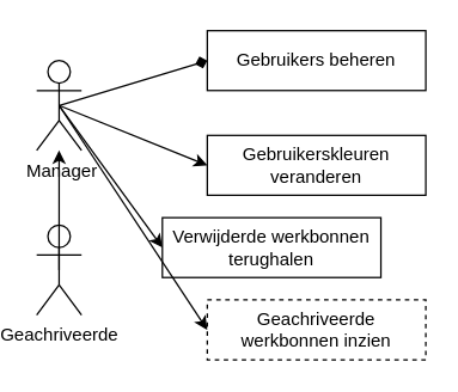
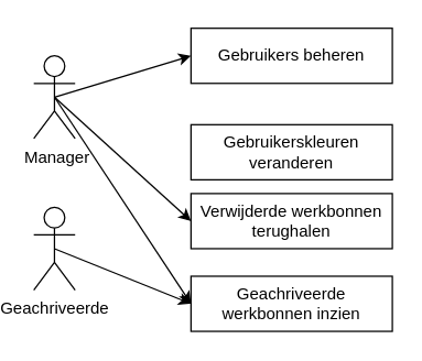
  <mxCell id="0" />
  <mxCell id="1" parent="0" />
  <mxCell id="2" value="Gebruikers beheren" style="rounded=0;whiteSpace=wrap;html=1;" vertex="1" parent="1"><mxGeometry x="134" y="20" width="146" height="40" as="geometry" /></mxCell>
  <mxCell id="3" value="Gebruikerskleuren veranderen" style="rounded=0;whiteSpace=wrap;html=1;" vertex="1" parent="1"><mxGeometry x="134" y="90" width="146" height="40" as="geometry" /></mxCell>
  <mxCell id="4" value="&amp;nbsp;Manager" style="shape=umlActor;verticalLabelPosition=bottom;verticalAlign=top;html=1;outlineConnect=0;" vertex="1" parent="1"><mxGeometry x="20" y="40" width="30" height="60" as="geometry" /></mxCell>
- <mxCell id="5" value="" style="endArrow=diamond;html=1;rounded=0;entryX=0;entryY=0.5;entryDx=0;entryDy=0;exitX=0.5;exitY=0.5;exitDx=0;exitDy=0;exitPerimeter=0;" edge="1" parent="1" source="4" target="2"><mxGeometry width="50" height="50" relative="1" as="geometry"><mxPoint x="20" y="240" as="sourcePoint" /><mxPoint x="70" y="190" as="targetPoint" /></mxGeometry></mxCell>
- <mxCell id="6" value="" style="endArrow=classic;html=1;rounded=0;exitX=0.5;exitY=0.5;exitDx=0;exitDy=0;exitPerimeter=0;entryX=0;entryY=0.5;entryDx=0;entryDy=0;" edge="1" parent="1" source="4" target="3"><mxGeometry width="50" height="50" relative="1" as="geometry"><mxPoint x="40" y="270" as="sourcePoint" /><mxPoint x="90" y="220" as="targetPoint" /></mxGeometry></mxCell>
- <mxCell id="7" value="Verwijderde werkbonnen terughalen" style="rounded=0;whiteSpace=wrap;html=1;" vertex="1" parent="1"><mxGeometry x="104" y="145" width="146" height="40" as="geometry" /></mxCell>
- <mxCell id="8" value="Geachriveerde werkbonnen inzien" style="rounded=0;whiteSpace=wrap;html=1;dashed=1;" vertex="1" parent="1"><mxGeometry x="134" y="200" width="146" height="40" as="geometry" /></mxCell>
+ <mxCell id="5" value="" style="endArrow=classic;html=1;rounded=0;entryX=0;entryY=0.5;entryDx=0;entryDy=0;exitX=0.5;exitY=0.5;exitDx=0;exitDy=0;exitPerimeter=0;" edge="1" parent="1" source="4" target="2"><mxGeometry width="50" height="50" relative="1" as="geometry"><mxPoint x="20" y="240" as="sourcePoint" /><mxPoint x="70" y="190" as="targetPoint" /></mxGeometry></mxCell>
+ <mxCell id="7" value="Verwijderde werkbonnen terughalen" style="rounded=0;whiteSpace=wrap;html=1;" vertex="1" parent="1"><mxGeometry x="134" y="140" width="146" height="40" as="geometry" /></mxCell>
+ <mxCell id="8" value="Geachriveerde werkbonnen inzien" style="rounded=0;whiteSpace=wrap;html=1;" vertex="1" parent="1"><mxGeometry x="134" y="200" width="146" height="40" as="geometry" /></mxCell>
  <mxCell id="9" value="" style="endArrow=classic;html=1;rounded=0;exitX=0.5;exitY=0.5;exitDx=0;exitDy=0;exitPerimeter=0;entryX=0;entryY=0.5;entryDx=0;entryDy=0;" edge="1" parent="1" source="4" target="7"><mxGeometry width="50" height="50" relative="1" as="geometry"><mxPoint x="30" y="130" as="sourcePoint" /><mxPoint x="80" y="80" as="targetPoint" /></mxGeometry></mxCell>
  <mxCell id="10" value="" style="endArrow=classic;html=1;rounded=0;exitX=0.5;exitY=0.5;exitDx=0;exitDy=0;exitPerimeter=0;entryX=0;entryY=0.5;entryDx=0;entryDy=0;" edge="1" parent="1" source="4" target="8"><mxGeometry width="50" height="50" relative="1" as="geometry"><mxPoint x="35" y="70" as="sourcePoint" /><mxPoint x="144" y="170" as="targetPoint" /></mxGeometry></mxCell>
  <mxCell id="11" value="Geachriveerde" style="shape=umlActor;verticalLabelPosition=bottom;verticalAlign=top;html=1;outlineConnect=0;" vertex="1" parent="1"><mxGeometry x="20" y="150" width="30" height="60" as="geometry" /></mxCell>
- <mxCell id="12" value="" style="endArrow=classic;html=1;rounded=0;exitX=0.5;exitY=0.5;exitDx=0;exitDy=0;exitPerimeter=0;" edge="1" parent="1" source="11" target="4"><mxGeometry width="50" height="50" relative="1" as="geometry"><mxPoint x="60" y="160" as="sourcePoint" /><mxPoint x="110" y="110" as="targetPoint" /></mxGeometry></mxCell>
+ <mxCell id="12" value="" style="endArrow=classic;html=1;rounded=0;exitX=0.5;exitY=0.5;exitDx=0;exitDy=0;exitPerimeter=0;entryX=0;entryY=0.5;entryDx=0;entryDy=0;" edge="1" parent="1" source="11" target="8"><mxGeometry width="50" height="50" relative="1" as="geometry"><mxPoint x="60" y="160" as="sourcePoint" /><mxPoint x="110" y="110" as="targetPoint" /></mxGeometry></mxCell>
